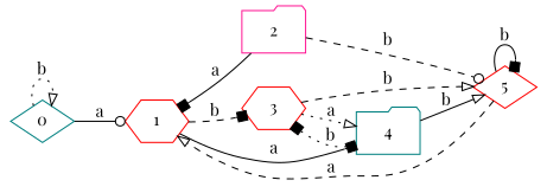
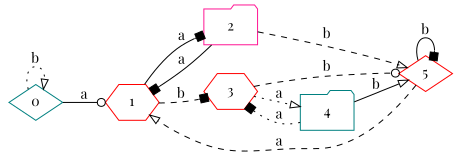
  digraph {
    fontname="Playfair Display"
    rankdir=LR
    node [color=red fontname="Playfair Display" shape=diamond]
    edge [arrowhead=box fontname="Playfair Display" style=solid]
    n1 [color=teal label=0]
    n2 [label=1 shape=hexagon]
    n3 [color=deeppink label=2 shape=folder]
    n4 [label=3 shape=hexagon]
    n5 [label=5]
    n6 [color=teal label=4 shape=folder]
    n1 -> n1 [arrowhead=onormal label=b style=dotted]
    n1 -> n2 [arrowhead=odot label=a]
-   n2 -> n6 [label=a]
+   n2 -> n3 [label=a]
    n2 -> n4 [label=b style=dashed]
    n3 -> n2 [label=a]
-   n3 -> n5 [arrowhead=odot label=b style=dashed]
-   n4 -> n5 [arrowhead=onormal label=b style=dashed]
+   n3 -> n5 [arrowhead=onormal label=b style=dashed]
+   n4 -> n5 [arrowhead=odot label=b style=dashed]
    n4 -> n6 [arrowhead=onormal label=a style=dotted]
    n5 -> n2 [arrowhead=onormal label=a style=dashed]
    n5 -> n5 [label=b]
-   n6 -> n4 [label=b style=dotted]
+   n6 -> n4 [label=a style=dotted]
    n6 -> n5 [arrowhead=onormal label=b]
  }
